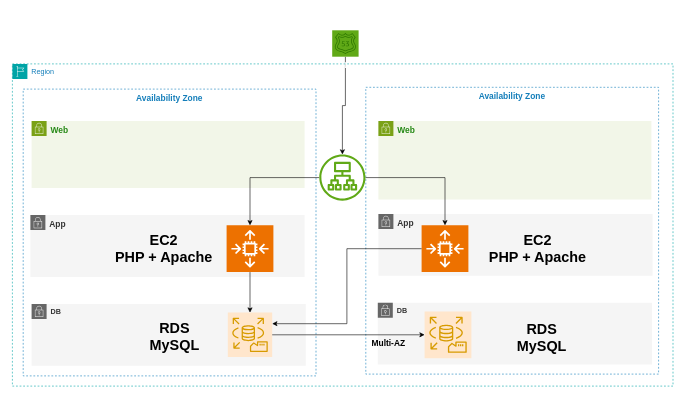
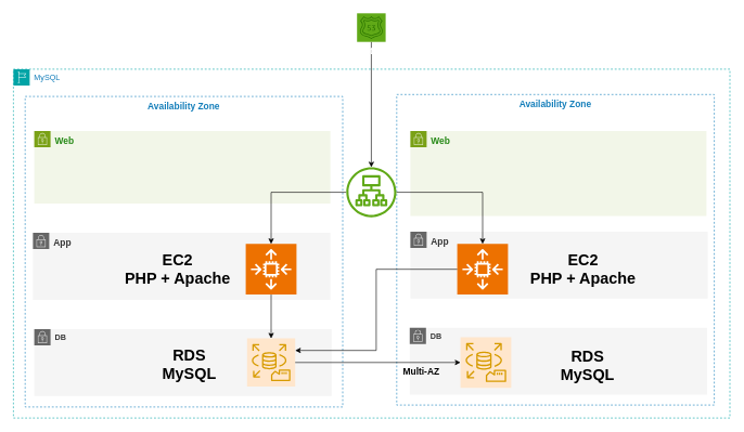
  <mxCell id="0" />
  <mxCell id="1" parent="0" />
  <mxCell id="2" style="edgeStyle=orthogonalEdgeStyle;rounded=0;orthogonalLoop=1;jettySize=auto;html=1;" edge="1" parent="1" source="3" target="19"><mxGeometry relative="1" as="geometry" /></mxCell>
- <mxCell id="3" value="&lt;b&gt;&lt;font style=&quot;font-size: 14px;&quot;&gt;Route 53&lt;br&gt;&lt;/font&gt;&lt;/b&gt;" style="sketch=0;points=[[0,0,0],[0.25,0,0],[0.5,0,0],[0.75,0,0],[1,0,0],[0,1,0],[0.25,1,0],[0.5,1,0],[0.75,1,0],[1,1,0],[0,0.25,0],[0,0.5,0],[0,0.75,0],[1,0.25,0],[1,0.5,0],[1,0.75,0]];outlineConnect=0;fillColor=#60a917;strokeColor=#2D7600;dashed=0;verticalLabelPosition=bottom;verticalAlign=top;align=center;html=1;fontSize=12;fontStyle=0;aspect=fixed;shape=mxgraph.aws4.resourceIcon;resIcon=mxgraph.aws4.route_53;fontColor=#ffffff;" vertex="1" parent="1"><mxGeometry x="553" y="50" width="44" height="44" as="geometry" /></mxCell>
- <mxCell id="4" value="Region" style="points=[[0,0],[0.25,0],[0.5,0],[0.75,0],[1,0],[1,0.25],[1,0.5],[1,0.75],[1,1],[0.75,1],[0.5,1],[0.25,1],[0,1],[0,0.75],[0,0.5],[0,0.25]];outlineConnect=0;gradientColor=none;html=1;whiteSpace=wrap;fontSize=12;fontStyle=0;container=1;pointerEvents=0;collapsible=0;recursiveResize=0;shape=mxgraph.aws4.group;grIcon=mxgraph.aws4.group_region;strokeColor=#00A4A6;fillColor=none;verticalAlign=top;align=left;spacingLeft=30;fontColor=#147EBA;dashed=1;" vertex="1" parent="1"><mxGeometry x="20" y="106" width="1101" height="537" as="geometry" /></mxCell>
+ <mxCell id="3" value="&lt;b&gt;&lt;font style=&quot;font-size: 14px;&quot;&gt;Route 53&lt;br&gt;&lt;/font&gt;&lt;/b&gt;" style="sketch=0;points=[[0,0,0],[0.25,0,0],[0.5,0,0],[0.75,0,0],[1,0,0],[0,1,0],[0.25,1,0],[0.5,1,0],[0.75,1,0],[1,1,0],[0,0.25,0],[0,0.5,0],[0,0.75,0],[1,0.25,0],[1,0.5,0],[1,0.75,0]];outlineConnect=0;fillColor=#60a917;strokeColor=#2D7600;dashed=0;verticalLabelPosition=bottom;verticalAlign=top;align=center;html=1;fontSize=12;fontStyle=0;aspect=fixed;shape=mxgraph.aws4.resourceIcon;resIcon=mxgraph.aws4.route_53;fontColor=#ffffff;" vertex="1" parent="1"><mxGeometry x="548" y="20" width="44" height="44" as="geometry" /></mxCell>
+ <mxCell id="4" value="MySQL" style="points=[[0,0],[0.25,0],[0.5,0],[0.75,0],[1,0],[1,0.25],[1,0.5],[1,0.75],[1,1],[0.75,1],[0.5,1],[0.25,1],[0,1],[0,0.75],[0,0.5],[0,0.25]];outlineConnect=0;gradientColor=none;html=1;whiteSpace=wrap;fontSize=12;fontStyle=0;container=1;pointerEvents=0;collapsible=0;recursiveResize=0;shape=mxgraph.aws4.group;grIcon=mxgraph.aws4.group_region;strokeColor=#00A4A6;fillColor=none;verticalAlign=top;align=left;spacingLeft=30;fontColor=#147EBA;dashed=1;" vertex="1" parent="1"><mxGeometry x="20" y="106" width="1101" height="537" as="geometry" /></mxCell>
  <mxCell id="5" value="&lt;b&gt;&lt;font style=&quot;font-size: 14px;&quot;&gt;Availability Zone&lt;br&gt;&lt;/font&gt;&lt;/b&gt;" style="fillColor=none;strokeColor=#147EBA;dashed=1;verticalAlign=top;fontStyle=0;fontColor=#147EBA;whiteSpace=wrap;html=1;" vertex="1" parent="4"><mxGeometry x="18" y="42" width="488" height="478" as="geometry" /></mxCell>
  <mxCell id="6" value="&lt;b&gt;&lt;font style=&quot;font-size: 14px;&quot;&gt;Availability Zone&lt;br&gt;&lt;/font&gt;&lt;/b&gt;" style="fillColor=none;strokeColor=#147EBA;dashed=1;verticalAlign=top;fontStyle=0;fontColor=#147EBA;whiteSpace=wrap;html=1;" vertex="1" parent="4"><mxGeometry x="589" y="39" width="488" height="478" as="geometry" /></mxCell>
  <mxCell id="7" value="&lt;font style=&quot;font-size: 14px;&quot;&gt;&lt;b&gt;Web&lt;br&gt;&lt;/b&gt;&lt;/font&gt;" style="points=[[0,0],[0.25,0],[0.5,0],[0.75,0],[1,0],[1,0.25],[1,0.5],[1,0.75],[1,1],[0.75,1],[0.5,1],[0.25,1],[0,1],[0,0.75],[0,0.5],[0,0.25]];outlineConnect=0;gradientColor=none;html=1;whiteSpace=wrap;fontSize=12;fontStyle=0;container=1;pointerEvents=0;collapsible=0;recursiveResize=0;shape=mxgraph.aws4.group;grIcon=mxgraph.aws4.group_security_group;grStroke=0;strokeColor=#7AA116;fillColor=#F2F6E8;verticalAlign=top;align=left;spacingLeft=30;fontColor=#248814;dashed=0;" vertex="1" parent="4"><mxGeometry x="32" y="95" width="455" height="112" as="geometry" /></mxCell>
  <mxCell id="8" value="&lt;font style=&quot;font-size: 14px;&quot;&gt;&lt;b&gt;Web&lt;br&gt;&lt;/b&gt;&lt;/font&gt;" style="points=[[0,0],[0.25,0],[0.5,0],[0.75,0],[1,0],[1,0.25],[1,0.5],[1,0.75],[1,1],[0.75,1],[0.5,1],[0.25,1],[0,1],[0,0.75],[0,0.5],[0,0.25]];outlineConnect=0;gradientColor=none;html=1;whiteSpace=wrap;fontSize=12;fontStyle=0;container=1;pointerEvents=0;collapsible=0;recursiveResize=0;shape=mxgraph.aws4.group;grIcon=mxgraph.aws4.group_security_group;grStroke=0;strokeColor=#7AA116;fillColor=#F2F6E8;verticalAlign=top;align=left;spacingLeft=30;fontColor=#248814;dashed=0;" vertex="1" parent="4"><mxGeometry x="610" y="95" width="455" height="131" as="geometry" /></mxCell>
  <mxCell id="9" value="&lt;b&gt;&lt;font style=&quot;font-size: 14px;&quot;&gt;App&lt;br&gt;&lt;/font&gt;&lt;/b&gt;" style="points=[[0,0],[0.25,0],[0.5,0],[0.75,0],[1,0],[1,0.25],[1,0.5],[1,0.75],[1,1],[0.75,1],[0.5,1],[0.25,1],[0,1],[0,0.75],[0,0.5],[0,0.25]];outlineConnect=0;html=1;whiteSpace=wrap;fontSize=12;fontStyle=0;container=1;pointerEvents=0;collapsible=0;recursiveResize=0;shape=mxgraph.aws4.group;grIcon=mxgraph.aws4.group_security_group;grStroke=0;verticalAlign=top;align=left;spacingLeft=30;dashed=0;fillColor=#f5f5f5;fontColor=#333333;strokeColor=#666666;" vertex="1" parent="4"><mxGeometry x="30" y="252" width="457" height="103" as="geometry" /></mxCell>
  <mxCell id="10" value="&lt;b&gt;&lt;font style=&quot;font-size: 14px;&quot;&gt;App&lt;br&gt;&lt;/font&gt;&lt;/b&gt;" style="points=[[0,0],[0.25,0],[0.5,0],[0.75,0],[1,0],[1,0.25],[1,0.5],[1,0.75],[1,1],[0.75,1],[0.5,1],[0.25,1],[0,1],[0,0.75],[0,0.5],[0,0.25]];outlineConnect=0;html=1;whiteSpace=wrap;fontSize=12;fontStyle=0;container=1;pointerEvents=0;collapsible=0;recursiveResize=0;shape=mxgraph.aws4.group;grIcon=mxgraph.aws4.group_security_group;grStroke=0;strokeColor=#666666;fillColor=#f5f5f5;verticalAlign=top;align=left;spacingLeft=30;fontColor=#333333;dashed=0;" vertex="1" parent="4"><mxGeometry x="610" y="250" width="457" height="103" as="geometry" /></mxCell>
  <mxCell id="11" value="" style="sketch=0;points=[[0,0,0],[0.25,0,0],[0.5,0,0],[0.75,0,0],[1,0,0],[0,1,0],[0.25,1,0],[0.5,1,0],[0.75,1,0],[1,1,0],[0,0.25,0],[0,0.5,0],[0,0.75,0],[1,0.25,0],[1,0.5,0],[1,0.75,0]];outlineConnect=0;fontColor=#232F3E;fillColor=#ED7100;strokeColor=#ffffff;dashed=0;verticalLabelPosition=bottom;verticalAlign=top;align=center;html=1;fontSize=12;fontStyle=0;aspect=fixed;shape=mxgraph.aws4.resourceIcon;resIcon=mxgraph.aws4.auto_scaling2;" vertex="1" parent="10"><mxGeometry x="72" y="19" width="78" height="78" as="geometry" /></mxCell>
  <mxCell id="12" value="&lt;b&gt;DB&lt;/b&gt;" style="points=[[0,0],[0.25,0],[0.5,0],[0.75,0],[1,0],[1,0.25],[1,0.5],[1,0.75],[1,1],[0.75,1],[0.5,1],[0.25,1],[0,1],[0,0.75],[0,0.5],[0,0.25]];outlineConnect=0;html=1;whiteSpace=wrap;fontSize=12;fontStyle=0;container=1;pointerEvents=0;collapsible=0;recursiveResize=0;shape=mxgraph.aws4.group;grIcon=mxgraph.aws4.group_security_group;grStroke=0;strokeColor=#666666;fillColor=#f5f5f5;verticalAlign=top;align=left;spacingLeft=30;fontColor=#333333;dashed=0;" vertex="1" parent="4"><mxGeometry x="32" y="400" width="457" height="103" as="geometry" /></mxCell>
  <mxCell id="13" value="RDS&lt;br&gt;MySQL" style="text;strokeColor=none;fillColor=none;html=1;fontSize=24;fontStyle=1;verticalAlign=middle;align=center;" vertex="1" parent="12"><mxGeometry x="188" y="35" width="100" height="40" as="geometry" /></mxCell>
  <mxCell id="14" value="" style="sketch=0;points=[[0,0,0],[0.25,0,0],[0.5,0,0],[0.75,0,0],[1,0,0],[0,1,0],[0.25,1,0],[0.5,1,0],[0.75,1,0],[1,1,0],[0,0.25,0],[0,0.5,0],[0,0.75,0],[1,0.25,0],[1,0.5,0],[1,0.75,0]];outlineConnect=0;fillColor=#ffe6cc;strokeColor=#d79b00;dashed=0;verticalLabelPosition=bottom;verticalAlign=top;align=center;html=1;fontSize=12;fontStyle=0;aspect=fixed;shape=mxgraph.aws4.resourceIcon;resIcon=mxgraph.aws4.rds_on_vmware;" vertex="1" parent="12"><mxGeometry x="327" y="14.5" width="74" height="74" as="geometry" /></mxCell>
  <mxCell id="15" value="&lt;b&gt;DB&lt;/b&gt;" style="points=[[0,0],[0.25,0],[0.5,0],[0.75,0],[1,0],[1,0.25],[1,0.5],[1,0.75],[1,1],[0.75,1],[0.5,1],[0.25,1],[0,1],[0,0.75],[0,0.5],[0,0.25]];outlineConnect=0;html=1;whiteSpace=wrap;fontSize=12;fontStyle=0;container=1;pointerEvents=0;collapsible=0;recursiveResize=0;shape=mxgraph.aws4.group;grIcon=mxgraph.aws4.group_security_group;grStroke=0;strokeColor=#666666;fillColor=#f5f5f5;verticalAlign=top;align=left;spacingLeft=30;fontColor=#333333;dashed=0;" vertex="1" parent="4"><mxGeometry x="609" y="398" width="457" height="103" as="geometry" /></mxCell>
  <mxCell id="16" value="" style="sketch=0;points=[[0,0,0],[0.25,0,0],[0.5,0,0],[0.75,0,0],[1,0,0],[0,1,0],[0.25,1,0],[0.5,1,0],[0.75,1,0],[1,1,0],[0,0.25,0],[0,0.5,0],[0,0.75,0],[1,0.25,0],[1,0.5,0],[1,0.75,0]];outlineConnect=0;fillColor=#ffe6cc;strokeColor=#d79b00;dashed=0;verticalLabelPosition=bottom;verticalAlign=top;align=center;html=1;fontSize=12;fontStyle=0;aspect=fixed;shape=mxgraph.aws4.resourceIcon;resIcon=mxgraph.aws4.rds_on_vmware;" vertex="1" parent="15"><mxGeometry x="78" y="14.5" width="78" height="78" as="geometry" /></mxCell>
  <mxCell id="17" style="edgeStyle=orthogonalEdgeStyle;rounded=0;orthogonalLoop=1;jettySize=auto;html=1;" edge="1" parent="4" source="19" target="25"><mxGeometry relative="1" as="geometry" /></mxCell>
  <mxCell id="18" style="edgeStyle=orthogonalEdgeStyle;rounded=0;orthogonalLoop=1;jettySize=auto;html=1;" edge="1" parent="4" source="19" target="11"><mxGeometry relative="1" as="geometry" /></mxCell>
  <mxCell id="19" value="" style="sketch=0;outlineConnect=0;fillColor=#60a917;strokeColor=#2D7600;dashed=0;verticalLabelPosition=bottom;verticalAlign=top;align=center;html=1;fontSize=12;fontStyle=0;aspect=fixed;pointerEvents=1;shape=mxgraph.aws4.application_load_balancer;fontColor=#ffffff;" vertex="1" parent="4"><mxGeometry x="511.5" y="151" width="77" height="77" as="geometry" /></mxCell>
  <mxCell id="20" value="EC2&lt;br&gt;PHP + Apache" style="text;strokeColor=none;fillColor=none;html=1;fontSize=24;fontStyle=1;verticalAlign=middle;align=center;" vertex="1" parent="4"><mxGeometry x="202" y="288" width="100" height="40" as="geometry" /></mxCell>
  <mxCell id="21" value="EC2&lt;br&gt;PHP + Apache" style="text;strokeColor=none;fillColor=none;html=1;fontSize=24;fontStyle=1;verticalAlign=middle;align=center;" vertex="1" parent="4"><mxGeometry x="825" y="288" width="100" height="40" as="geometry" /></mxCell>
  <mxCell id="22" value="RDS&lt;br&gt;MySQL" style="text;strokeColor=none;fillColor=none;html=1;fontSize=24;fontStyle=1;verticalAlign=middle;align=center;" vertex="1" parent="4"><mxGeometry x="832" y="436" width="100" height="40" as="geometry" /></mxCell>
  <mxCell id="23" style="edgeStyle=orthogonalEdgeStyle;rounded=0;orthogonalLoop=1;jettySize=auto;html=1;exitX=1;exitY=0.5;exitDx=0;exitDy=0;exitPerimeter=0;entryX=0;entryY=0.5;entryDx=0;entryDy=0;entryPerimeter=0;" edge="1" parent="4" source="14" target="16"><mxGeometry relative="1" as="geometry" /></mxCell>
  <mxCell id="24" style="edgeStyle=orthogonalEdgeStyle;rounded=0;orthogonalLoop=1;jettySize=auto;html=1;exitX=0.5;exitY=1;exitDx=0;exitDy=0;exitPerimeter=0;entryX=0.5;entryY=0;entryDx=0;entryDy=0;entryPerimeter=0;" edge="1" parent="4" source="25" target="14"><mxGeometry relative="1" as="geometry" /></mxCell>
  <mxCell id="25" value="" style="sketch=0;points=[[0,0,0],[0.25,0,0],[0.5,0,0],[0.75,0,0],[1,0,0],[0,1,0],[0.25,1,0],[0.5,1,0],[0.75,1,0],[1,1,0],[0,0.25,0],[0,0.5,0],[0,0.75,0],[1,0.25,0],[1,0.5,0],[1,0.75,0]];outlineConnect=0;fontColor=#232F3E;fillColor=#ED7100;strokeColor=#ffffff;dashed=0;verticalLabelPosition=bottom;verticalAlign=top;align=center;html=1;fontSize=12;fontStyle=0;aspect=fixed;shape=mxgraph.aws4.resourceIcon;resIcon=mxgraph.aws4.auto_scaling2;" vertex="1" parent="4"><mxGeometry x="357" y="269" width="78" height="78" as="geometry" /></mxCell>
  <mxCell id="26" style="edgeStyle=orthogonalEdgeStyle;rounded=0;orthogonalLoop=1;jettySize=auto;html=1;exitX=0;exitY=0.5;exitDx=0;exitDy=0;exitPerimeter=0;entryX=1;entryY=0.25;entryDx=0;entryDy=0;entryPerimeter=0;" edge="1" parent="4" source="11" target="14"><mxGeometry relative="1" as="geometry" /></mxCell>
  <mxCell id="27" value="&lt;b&gt;&lt;font style=&quot;font-size: 14px;&quot;&gt;Multi-AZ&lt;/font&gt;&lt;/b&gt;" style="text;html=1;align=center;verticalAlign=middle;whiteSpace=wrap;rounded=0;" vertex="1" parent="4"><mxGeometry x="597" y="451" width="60" height="30" as="geometry" /></mxCell>
